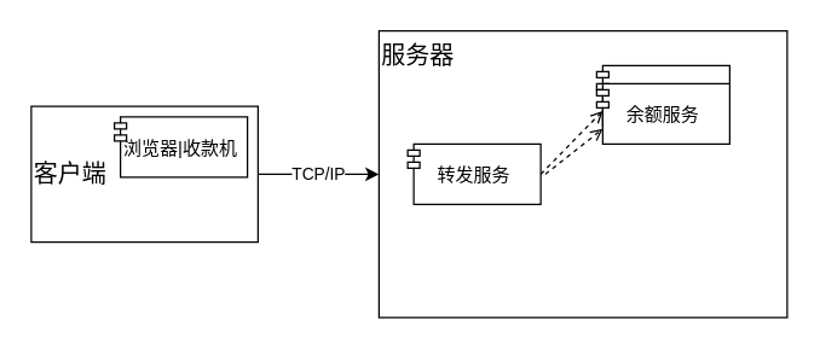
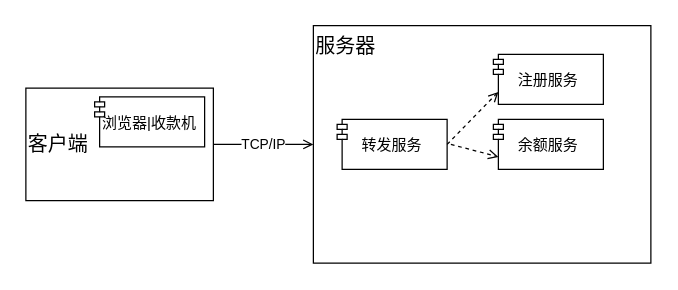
  <mxCell id="0" />
  <mxCell id="1" parent="0" />
  <mxCell id="2" value="&lt;font style=&quot;font-size: 16px&quot;&gt;客户端&lt;/font&gt;" style="html=1;dropTarget=0;align=left;" vertex="1" parent="1"><mxGeometry x="20" y="70" width="150" height="90" as="geometry" /></mxCell>
  <mxCell id="3" value="浏览器|收款机" style="shape=module;jettyWidth=8;jettyHeight=4;" vertex="1" parent="2"><mxGeometry x="1" width="88" height="40" relative="1" as="geometry"><mxPoint x="-95" y="7" as="offset" /></mxGeometry></mxCell>
  <mxCell id="4" value="&lt;font style=&quot;font-size: 16px&quot;&gt;服务器&lt;/font&gt;" style="html=1;dropTarget=0;align=left;verticalAlign=top;" vertex="1" parent="1"><mxGeometry x="250" y="20" width="270" height="190" as="geometry" /></mxCell>
  <mxCell id="5" value="注册服务" style="shape=module;jettyWidth=8;jettyHeight=4;" vertex="1" parent="4"><mxGeometry x="1" width="88" height="40" relative="1" as="geometry"><mxPoint x="-126" y="23" as="offset" /></mxGeometry></mxCell>
- <mxCell id="6" value="余额服务" style="shape=module;jettyWidth=8;jettyHeight=4;" vertex="1" parent="1"><mxGeometry x="394" y="55" width="88" height="40" as="geometry" /></mxCell>
+ <mxCell id="6" value="余额服务" style="shape=module;jettyWidth=8;jettyHeight=4;" vertex="1" parent="1"><mxGeometry x="394" y="95" width="88" height="40" as="geometry" /></mxCell>
  <mxCell id="7" value="转发服务" style="shape=module;jettyWidth=8;jettyHeight=4;" vertex="1" parent="1"><mxGeometry x="269" y="95" width="88" height="40" as="geometry" /></mxCell>
- <mxCell id="8" value="TCP/IP" style="endArrow=classic;html=1;exitX=1;exitY=0.5;exitDx=0;exitDy=0;entryX=0;entryY=0.5;entryDx=0;entryDy=0;" edge="1" parent="1" source="2" target="4"><mxGeometry width="50" height="50" relative="1" as="geometry"><mxPoint x="380" y="210" as="sourcePoint" /><mxPoint x="430" y="160" as="targetPoint" /></mxGeometry></mxCell>
+ <mxCell id="8" value="TCP/IP" style="endArrow=open;html=1;exitX=1;exitY=0.5;exitDx=0;exitDy=0;entryX=0;entryY=0.5;entryDx=0;entryDy=0;" edge="1" parent="1" source="2" target="4"><mxGeometry width="50" height="50" relative="1" as="geometry"><mxPoint x="380" y="210" as="sourcePoint" /><mxPoint x="430" y="160" as="targetPoint" /></mxGeometry></mxCell>
  <mxCell id="9" value="" style="endArrow=open;html=1;entryX=0;entryY=0.75;entryDx=4;entryDy=0;entryPerimeter=0;dashed=1;endFill=0;" edge="1" parent="1" target="6"><mxGeometry width="50" height="50" relative="1" as="geometry"><mxPoint x="360" y="115" as="sourcePoint" /><mxPoint x="408" y="190" as="targetPoint" /></mxGeometry></mxCell>
  <mxCell id="10" value="" style="endArrow=open;html=1;exitX=1;exitY=0.5;exitDx=0;exitDy=0;entryX=0;entryY=0.75;entryDx=4;entryDy=0;entryPerimeter=0;dashed=1;endFill=0;" edge="1" parent="1" source="7" target="5"><mxGeometry width="50" height="50" relative="1" as="geometry"><mxPoint x="367" y="125" as="sourcePoint" /><mxPoint x="408" y="190" as="targetPoint" /></mxGeometry></mxCell>
